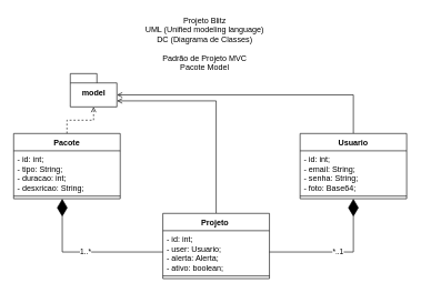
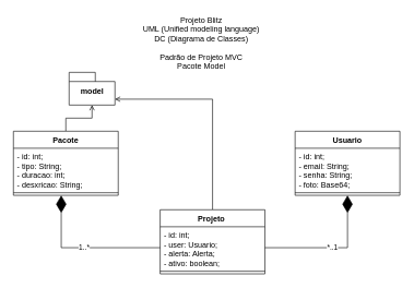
  <mxCell id="0" />
  <mxCell id="1" parent="0" />
- <mxCell id="2" style="edgeStyle=orthogonalEdgeStyle;rounded=0;orthogonalLoop=1;jettySize=auto;html=1;exitX=0.5;exitY=0;exitDx=0;exitDy=0;entryX=0.5;entryY=1;entryDx=0;entryDy=0;entryPerimeter=0;endArrow=open;endFill=0;dashed=1;" edge="1" parent="1" source="3" target="17"><mxGeometry relative="1" as="geometry" /></mxCell>
+ <mxCell id="2" style="edgeStyle=orthogonalEdgeStyle;rounded=0;orthogonalLoop=1;jettySize=auto;html=1;exitX=0.5;exitY=0;exitDx=0;exitDy=0;entryX=0.5;entryY=1;entryDx=0;entryDy=0;entryPerimeter=0;endArrow=open;endFill=0;" edge="1" parent="1" source="3" target="17"><mxGeometry relative="1" as="geometry" /></mxCell>
  <mxCell id="3" value="Pacote" style="swimlane;fontStyle=1;align=center;verticalAlign=top;childLayout=stackLayout;horizontal=1;startSize=26;horizontalStack=0;resizeParent=1;resizeParentMax=0;resizeLast=0;collapsible=1;marginBottom=0;" vertex="1" parent="1"><mxGeometry x="20" y="200" width="160" height="98" as="geometry" /></mxCell>
  <mxCell id="4" value="- id: int;&#10;- tipo: String;&#10;- duracao: int;&#10;- desxricao: String;" style="text;strokeColor=none;fillColor=none;align=left;verticalAlign=top;spacingLeft=4;spacingRight=4;overflow=hidden;rotatable=0;points=[[0,0.5],[1,0.5]];portConstraint=eastwest;" vertex="1" parent="3"><mxGeometry y="26" width="160" height="64" as="geometry" /></mxCell>
  <mxCell id="5" value="" style="line;strokeWidth=1;fillColor=none;align=left;verticalAlign=middle;spacingTop=-1;spacingLeft=3;spacingRight=3;rotatable=0;labelPosition=right;points=[];portConstraint=eastwest;" vertex="1" parent="3"><mxGeometry y="90" width="160" height="8" as="geometry" /></mxCell>
- <mxCell id="6" style="edgeStyle=orthogonalEdgeStyle;rounded=0;orthogonalLoop=1;jettySize=auto;html=1;exitX=0.5;exitY=0;exitDx=0;exitDy=0;entryX=0;entryY=0;entryDx=70;entryDy=32;entryPerimeter=0;endArrow=open;endFill=0;" edge="1" parent="1" source="7" target="17"><mxGeometry relative="1" as="geometry" /></mxCell>
  <mxCell id="7" value="Usuario" style="swimlane;fontStyle=1;align=center;verticalAlign=top;childLayout=stackLayout;horizontal=1;startSize=26;horizontalStack=0;resizeParent=1;resizeParentMax=0;resizeLast=0;collapsible=1;marginBottom=0;" vertex="1" parent="1"><mxGeometry x="450" y="200" width="160" height="98" as="geometry" /></mxCell>
  <mxCell id="8" value="- id: int;&#10;- email: String;&#10;- senha: String;&#10;- foto: Base64;" style="text;strokeColor=none;fillColor=none;align=left;verticalAlign=top;spacingLeft=4;spacingRight=4;overflow=hidden;rotatable=0;points=[[0,0.5],[1,0.5]];portConstraint=eastwest;" vertex="1" parent="7"><mxGeometry y="26" width="160" height="64" as="geometry" /></mxCell>
  <mxCell id="9" value="" style="line;strokeWidth=1;fillColor=none;align=left;verticalAlign=middle;spacingTop=-1;spacingLeft=3;spacingRight=3;rotatable=0;labelPosition=right;points=[];portConstraint=eastwest;" vertex="1" parent="7"><mxGeometry y="90" width="160" height="8" as="geometry" /></mxCell>
  <mxCell id="10" style="edgeStyle=orthogonalEdgeStyle;rounded=0;orthogonalLoop=1;jettySize=auto;html=1;exitX=0.5;exitY=0;exitDx=0;exitDy=0;entryX=0;entryY=0;entryDx=70;entryDy=41;entryPerimeter=0;endArrow=open;endFill=0;" edge="1" parent="1" source="11" target="17"><mxGeometry relative="1" as="geometry" /></mxCell>
  <mxCell id="11" value="Projeto " style="swimlane;fontStyle=1;align=center;verticalAlign=top;childLayout=stackLayout;horizontal=1;startSize=26;horizontalStack=0;resizeParent=1;resizeParentMax=0;resizeLast=0;collapsible=1;marginBottom=0;" vertex="1" parent="1"><mxGeometry x="244" y="320" width="160" height="98" as="geometry" /></mxCell>
  <mxCell id="12" value="- id: int;&#10;- user: Usuario;&#10;- alerta: Alerta;&#10;- ativo: boolean;" style="text;strokeColor=none;fillColor=none;align=left;verticalAlign=top;spacingLeft=4;spacingRight=4;overflow=hidden;rotatable=0;points=[[0,0.5],[1,0.5]];portConstraint=eastwest;" vertex="1" parent="11"><mxGeometry y="26" width="160" height="64" as="geometry" /></mxCell>
  <mxCell id="13" value="" style="line;strokeWidth=1;fillColor=none;align=left;verticalAlign=middle;spacingTop=-1;spacingLeft=3;spacingRight=3;rotatable=0;labelPosition=right;points=[];portConstraint=eastwest;" vertex="1" parent="11"><mxGeometry y="90" width="160" height="8" as="geometry" /></mxCell>
  <mxCell id="14" value="*..1" style="endArrow=diamondThin;endFill=1;endSize=24;html=1;rounded=0;exitX=1;exitY=0.5;exitDx=0;exitDy=0;edgeStyle=orthogonalEdgeStyle;entryX=0.5;entryY=1;entryDx=0;entryDy=0;" edge="1" parent="1" source="12" target="7"><mxGeometry width="160" relative="1" as="geometry"><mxPoint x="240" y="380" as="sourcePoint" /><mxPoint x="510" y="230" as="targetPoint" /></mxGeometry></mxCell>
  <mxCell id="15" value="1..*" style="endArrow=diamondThin;endFill=1;endSize=24;html=1;rounded=0;exitX=0;exitY=0.5;exitDx=0;exitDy=0;edgeStyle=orthogonalEdgeStyle;entryX=0.456;entryY=1;entryDx=0;entryDy=0;entryPerimeter=0;" edge="1" parent="1" source="12" target="5"><mxGeometry width="160" relative="1" as="geometry"><mxPoint x="20" y="330" as="sourcePoint" /><mxPoint x="80.08" y="289.012" as="targetPoint" /></mxGeometry></mxCell>
  <mxCell id="16" value="Projeto Blitz&#10;UML (Unified modeling language)&#10;DC (Diagrama de Classes)&#10;&#10;Padrão de Projeto MVC&#10;Pacote Model" style="text;align=center;fontStyle=0;verticalAlign=middle;spacingLeft=3;spacingRight=3;strokeColor=none;rotatable=0;points=[[0,0.5],[1,0.5]];portConstraint=eastwest;" vertex="1" parent="1"><mxGeometry x="200" y="20" width="214" height="90" as="geometry" /></mxCell>
  <mxCell id="17" value="model" style="shape=folder;fontStyle=1;spacingTop=10;tabWidth=40;tabHeight=14;tabPosition=left;html=1;" vertex="1" parent="1"><mxGeometry x="105" y="110" width="70" height="50" as="geometry" /></mxCell>
